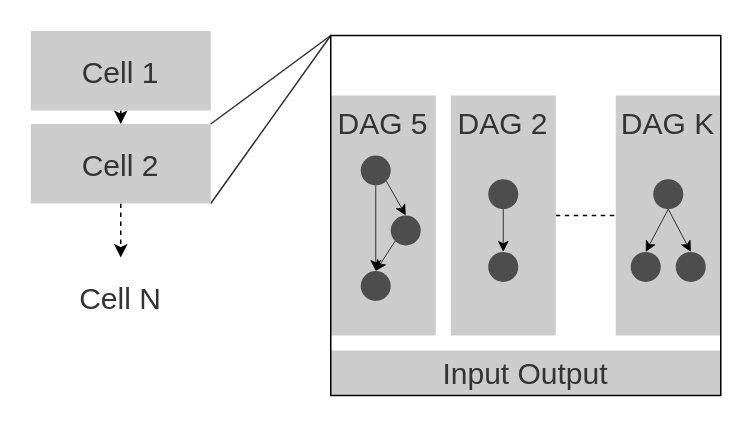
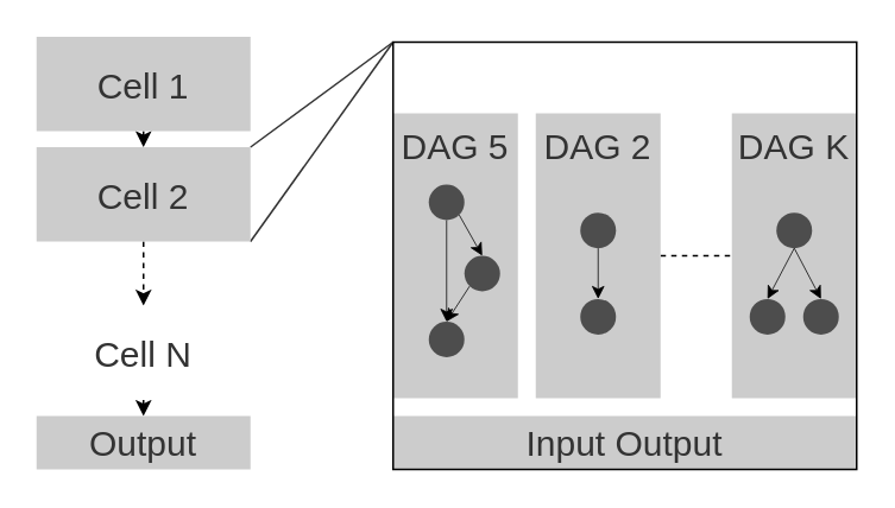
  <mxCell id="0" />
  <mxCell id="1" parent="0" />
  <mxCell id="2" style="edgeStyle=none;rounded=0;orthogonalLoop=1;jettySize=auto;html=1;exitX=0.5;exitY=1;exitDx=0;exitDy=0;entryX=0.5;entryY=0;entryDx=0;entryDy=0;strokeWidth=1;fontSize=20;" edge="1" parent="1" source="3" target="7"><mxGeometry relative="1" as="geometry" /></mxCell>
  <mxCell id="3" value="&lt;font style=&quot;font-size: 20px;&quot;&gt;Cell 1&lt;/font&gt;" style="rounded=0;whiteSpace=wrap;html=1;fillColor=#CCCCCC;fontColor=#333333;strokeColor=none;" vertex="1" parent="1"><mxGeometry x="20" y="20" width="120" height="53" as="geometry" /></mxCell>
  <mxCell id="4" style="edgeStyle=none;rounded=0;orthogonalLoop=1;jettySize=auto;html=1;exitX=0.5;exitY=1;exitDx=0;exitDy=0;strokeWidth=1;fontSize=20;dashed=1;" edge="1" parent="1" source="7" target="9"><mxGeometry relative="1" as="geometry" /></mxCell>
  <mxCell id="5" style="edgeStyle=none;rounded=0;orthogonalLoop=1;jettySize=auto;html=1;exitX=1;exitY=0;exitDx=0;exitDy=0;entryX=0;entryY=0;entryDx=0;entryDy=0;strokeColor=#333333;strokeWidth=1;fontSize=20;endArrow=none;endFill=0;" edge="1" parent="1" source="7" target="30"><mxGeometry relative="1" as="geometry" /></mxCell>
  <mxCell id="6" style="edgeStyle=none;rounded=0;orthogonalLoop=1;jettySize=auto;html=1;exitX=1;exitY=1;exitDx=0;exitDy=0;entryX=0;entryY=0;entryDx=0;entryDy=0;strokeColor=#333333;strokeWidth=1;fontSize=20;endArrow=none;endFill=0;" edge="1" parent="1" source="7" target="30"><mxGeometry relative="1" as="geometry" /></mxCell>
  <mxCell id="7" value="&lt;font style=&quot;font-size: 20px;&quot;&gt;Cell 2&lt;/font&gt;" style="rounded=0;whiteSpace=wrap;html=1;fillColor=#CCCCCC;fontColor=#333333;strokeColor=none;" vertex="1" parent="1"><mxGeometry x="20" y="82" width="120" height="53" as="geometry" /></mxCell>
+ <mxCell id="8" style="edgeStyle=none;rounded=0;orthogonalLoop=1;jettySize=auto;html=1;exitX=0.5;exitY=1;exitDx=0;exitDy=0;entryX=0.5;entryY=0;entryDx=0;entryDy=0;strokeWidth=1;fontSize=20;endArrow=classic;endFill=1;" edge="1" parent="1" source="9" target="24"><mxGeometry relative="1" as="geometry" /></mxCell>
  <mxCell id="9" value="&lt;font style=&quot;font-size: 20px;&quot;&gt;Cell N&lt;/font&gt;" style="rounded=0;whiteSpace=wrap;html=1;fillColor=#ffffff;fontColor=#333333;strokeColor=none;" vertex="1" parent="1"><mxGeometry x="20" y="171" width="120" height="53" as="geometry" /></mxCell>
  <mxCell id="10" value="&lt;font style=&quot;font-size: 20px;&quot;&gt;DAG 5&lt;/font&gt;" style="rounded=0;whiteSpace=wrap;html=1;fillColor=#CCCCCC;fontColor=#333333;strokeColor=none;verticalAlign=top;" vertex="1" parent="1"><mxGeometry x="220" y="63" width="70" height="160" as="geometry" /></mxCell>
  <mxCell id="11" style="edgeStyle=none;rounded=0;orthogonalLoop=1;jettySize=auto;html=1;exitX=1;exitY=1;exitDx=0;exitDy=0;strokeWidth=0.5;" edge="1" parent="1" source="13"><mxGeometry relative="1" as="geometry"><mxPoint x="270" y="143" as="targetPoint" /></mxGeometry></mxCell>
  <mxCell id="12" style="edgeStyle=none;rounded=0;orthogonalLoop=1;jettySize=auto;html=1;exitX=0.5;exitY=1;exitDx=0;exitDy=0;entryX=0.5;entryY=0;entryDx=0;entryDy=0;strokeWidth=0.5;" edge="1" parent="1" source="13" target="16"><mxGeometry relative="1" as="geometry" /></mxCell>
  <mxCell id="13" value="" style="ellipse;whiteSpace=wrap;html=1;aspect=fixed;strokeColor=none;fillColor=#4D4D4D;" vertex="1" parent="1"><mxGeometry x="240" y="103" width="20" height="20" as="geometry" /></mxCell>
  <mxCell id="14" style="edgeStyle=none;rounded=0;orthogonalLoop=1;jettySize=auto;html=1;exitX=0;exitY=1;exitDx=0;exitDy=0;entryX=0.5;entryY=0;entryDx=0;entryDy=0;strokeWidth=0.5;" edge="1" parent="1" source="15" target="16"><mxGeometry relative="1" as="geometry" /></mxCell>
  <mxCell id="15" value="" style="ellipse;whiteSpace=wrap;html=1;aspect=fixed;strokeColor=none;fillColor=#4D4D4D;" vertex="1" parent="1"><mxGeometry x="260" y="143" width="20" height="20" as="geometry" /></mxCell>
  <mxCell id="16" value="" style="ellipse;whiteSpace=wrap;html=1;aspect=fixed;strokeColor=none;fillColor=#4D4D4D;" vertex="1" parent="1"><mxGeometry x="240" y="180" width="20" height="20" as="geometry" /></mxCell>
  <mxCell id="17" style="edgeStyle=none;rounded=0;orthogonalLoop=1;jettySize=auto;html=1;exitX=1;exitY=0.5;exitDx=0;exitDy=0;entryX=0;entryY=0.5;entryDx=0;entryDy=0;dashed=1;strokeWidth=1;fontSize=20;endArrow=none;endFill=0;" edge="1" parent="1" source="18" target="19"><mxGeometry relative="1" as="geometry" /></mxCell>
  <mxCell id="18" value="&lt;font style=&quot;font-size: 20px;&quot;&gt;DAG 2&lt;/font&gt;" style="rounded=0;whiteSpace=wrap;html=1;fillColor=#CCCCCC;fontColor=#333333;strokeColor=none;verticalAlign=top;" vertex="1" parent="1"><mxGeometry x="300" y="63" width="70" height="160" as="geometry" /></mxCell>
  <mxCell id="19" value="&lt;font style=&quot;font-size: 20px;&quot;&gt;DAG K&lt;/font&gt;" style="rounded=0;whiteSpace=wrap;html=1;fillColor=#CCCCCC;fontColor=#333333;strokeColor=none;verticalAlign=top;" vertex="1" parent="1"><mxGeometry x="410" y="63" width="70" height="160" as="geometry" /></mxCell>
  <mxCell id="20" style="edgeStyle=none;rounded=0;orthogonalLoop=1;jettySize=auto;html=1;exitX=0.5;exitY=1;exitDx=0;exitDy=0;strokeWidth=0.5;fontSize=20;endArrow=classic;endFill=1;" edge="1" parent="1" source="21" target="22"><mxGeometry relative="1" as="geometry" /></mxCell>
  <mxCell id="21" value="" style="ellipse;whiteSpace=wrap;html=1;aspect=fixed;strokeColor=none;fillColor=#4D4D4D;" vertex="1" parent="1"><mxGeometry x="325" y="118.75" width="20" height="20" as="geometry" /></mxCell>
  <mxCell id="22" value="" style="ellipse;whiteSpace=wrap;html=1;aspect=fixed;strokeColor=none;fillColor=#4D4D4D;" vertex="1" parent="1"><mxGeometry x="325" y="167.25" width="20" height="20" as="geometry" /></mxCell>
  <mxCell id="23" value="&lt;font style=&quot;font-size: 20px;&quot;&gt;Input Output&lt;/font&gt;" style="rounded=0;whiteSpace=wrap;html=1;fillColor=#CCCCCC;fontColor=#333333;strokeColor=none;" vertex="1" parent="1"><mxGeometry x="220" y="233" width="260" height="30" as="geometry" /></mxCell>
+ <mxCell id="24" value="&lt;font style=&quot;font-size: 20px;&quot;&gt;Output&lt;/font&gt;" style="rounded=0;whiteSpace=wrap;html=1;fillColor=#CCCCCC;fontColor=#333333;strokeColor=none;" vertex="1" parent="1"><mxGeometry x="20" y="233" width="120" height="30" as="geometry" /></mxCell>
  <mxCell id="25" style="edgeStyle=none;rounded=0;orthogonalLoop=1;jettySize=auto;html=1;exitX=0.5;exitY=1;exitDx=0;exitDy=0;entryX=0.5;entryY=0;entryDx=0;entryDy=0;strokeWidth=0.5;fontSize=20;endArrow=classic;endFill=1;" edge="1" parent="1" source="27" target="28"><mxGeometry relative="1" as="geometry" /></mxCell>
  <mxCell id="26" style="edgeStyle=none;rounded=0;orthogonalLoop=1;jettySize=auto;html=1;exitX=0.5;exitY=1;exitDx=0;exitDy=0;entryX=0.5;entryY=0;entryDx=0;entryDy=0;strokeWidth=0.5;fontSize=20;endArrow=classic;endFill=1;" edge="1" parent="1" source="27" target="29"><mxGeometry relative="1" as="geometry" /></mxCell>
  <mxCell id="27" value="" style="ellipse;whiteSpace=wrap;html=1;aspect=fixed;strokeColor=none;fillColor=#4D4D4D;" vertex="1" parent="1"><mxGeometry x="435" y="118.75" width="20" height="20" as="geometry" /></mxCell>
  <mxCell id="28" value="" style="ellipse;whiteSpace=wrap;html=1;aspect=fixed;strokeColor=none;fillColor=#4D4D4D;" vertex="1" parent="1"><mxGeometry x="420" y="167.25" width="20" height="20" as="geometry" /></mxCell>
  <mxCell id="29" value="" style="ellipse;whiteSpace=wrap;html=1;aspect=fixed;strokeColor=none;fillColor=#4D4D4D;" vertex="1" parent="1"><mxGeometry x="450" y="167.25" width="20" height="20" as="geometry" /></mxCell>
  <mxCell id="30" value="" style="rounded=0;whiteSpace=wrap;html=1;fontSize=20;fillColor=none;" vertex="1" parent="1"><mxGeometry x="220" y="23" width="260" height="240" as="geometry" /></mxCell>
